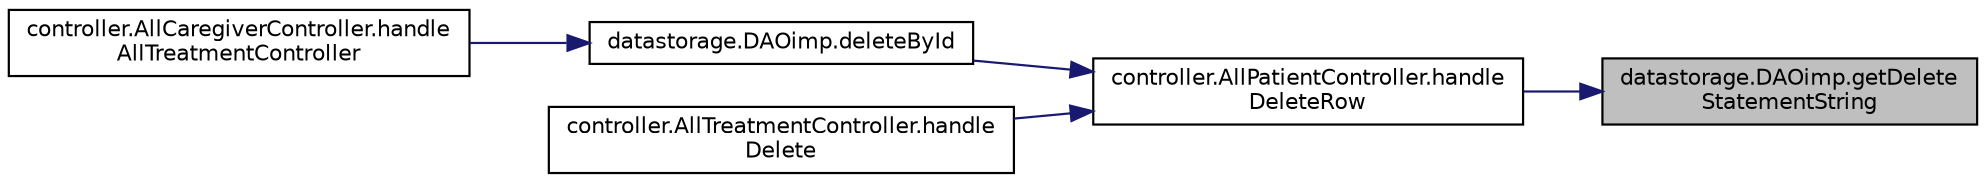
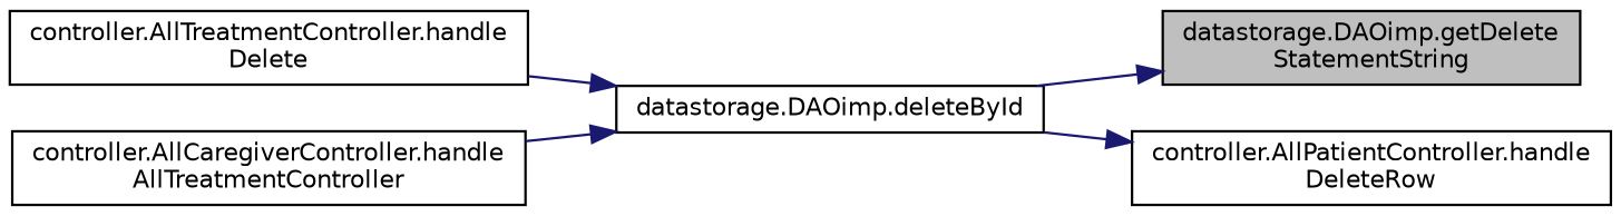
  digraph {
    rankdir=RL
    node [color=black fillcolor=white fontname=Helvetica fontsize=10 shape=record style=filled]
    edge [color=midnightblue dir=back fontname=Helvetica fontsize=10 labelfontname=Helvetica labelfontsize=10 style=solid]
    n1 [fillcolor=grey75 fontcolor=black height=0.2 label="datastorage.DAOimp.getDelete\lStatementString" width=0.4]
    n2 [height=0.2 label="datastorage.DAOimp.deleteById" width=0.4]
    n3 [height=0.2 label="controller.AllTreatmentController.handle\lDelete" width=0.4]
    n4 [height=0.2 label="controller.AllCaregiverController.handle\lAllTreatmentController" width=0.4]
    n5 [height=0.2 label="controller.AllPatientController.handle\lDeleteRow" width=0.4]
-   n1 -> n5
-   n5 -> n3
+   n1 -> n2
+   n2 -> n3
    n2 -> n4
    n5 -> n2
  }
